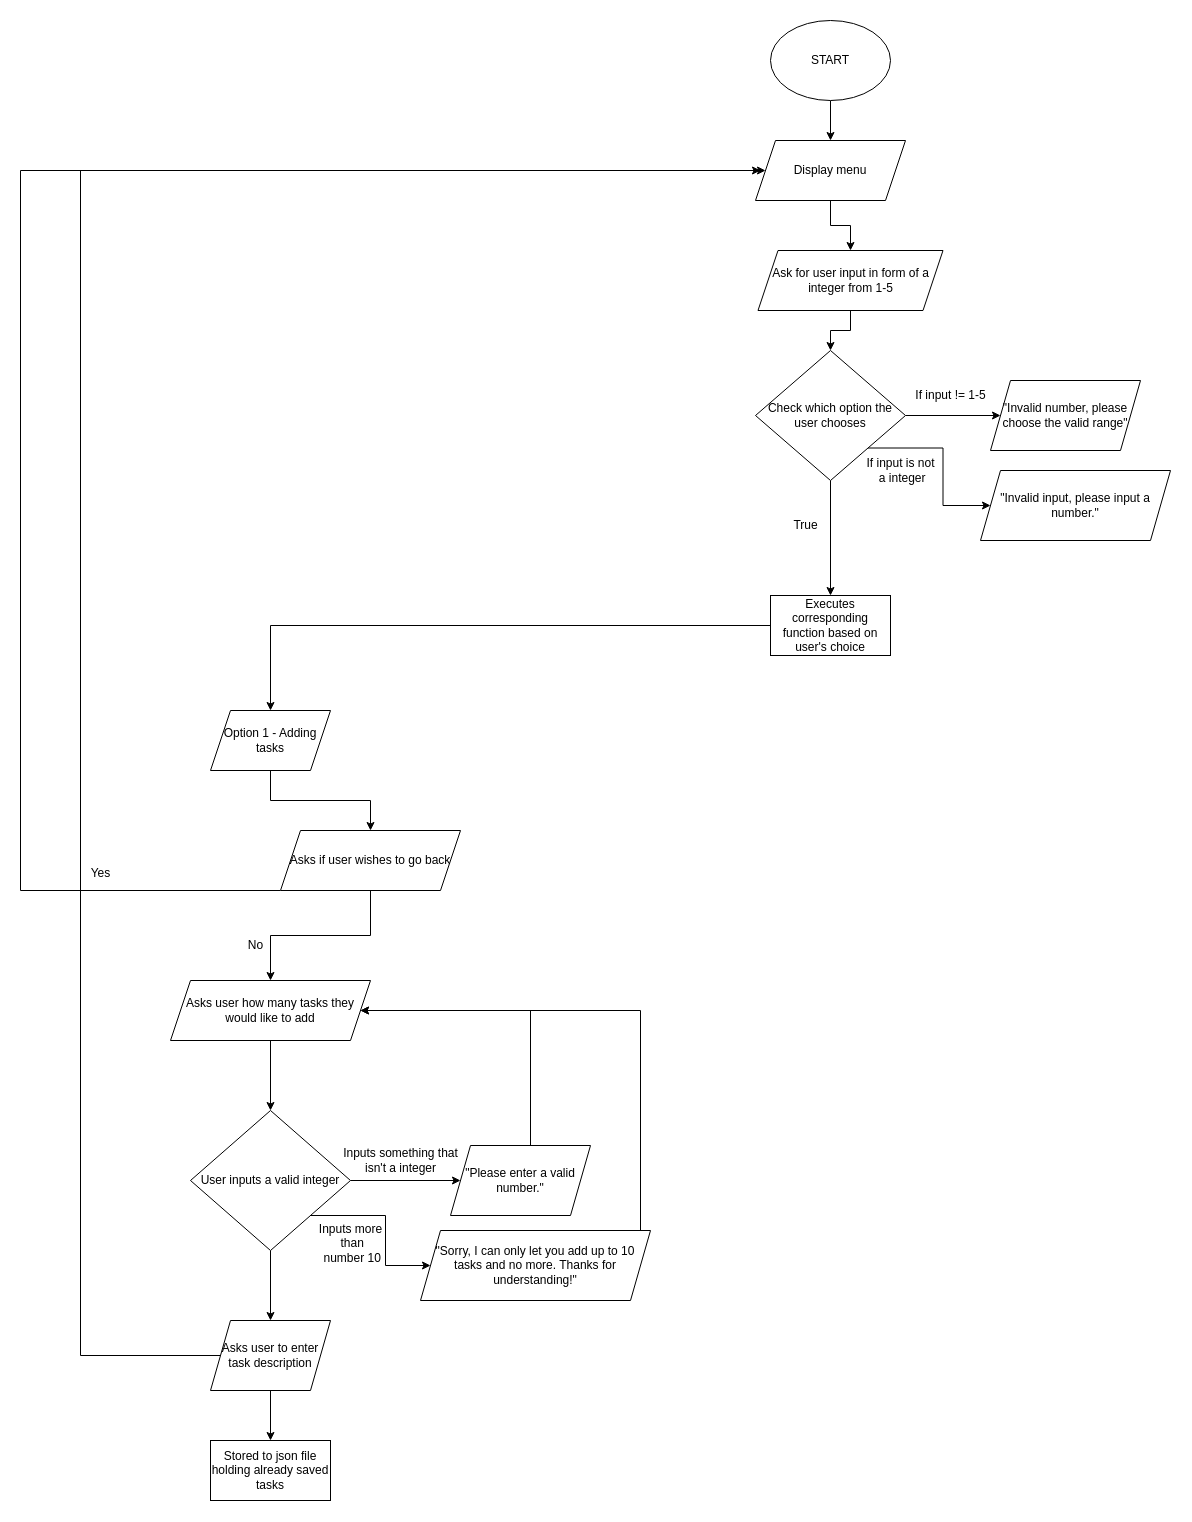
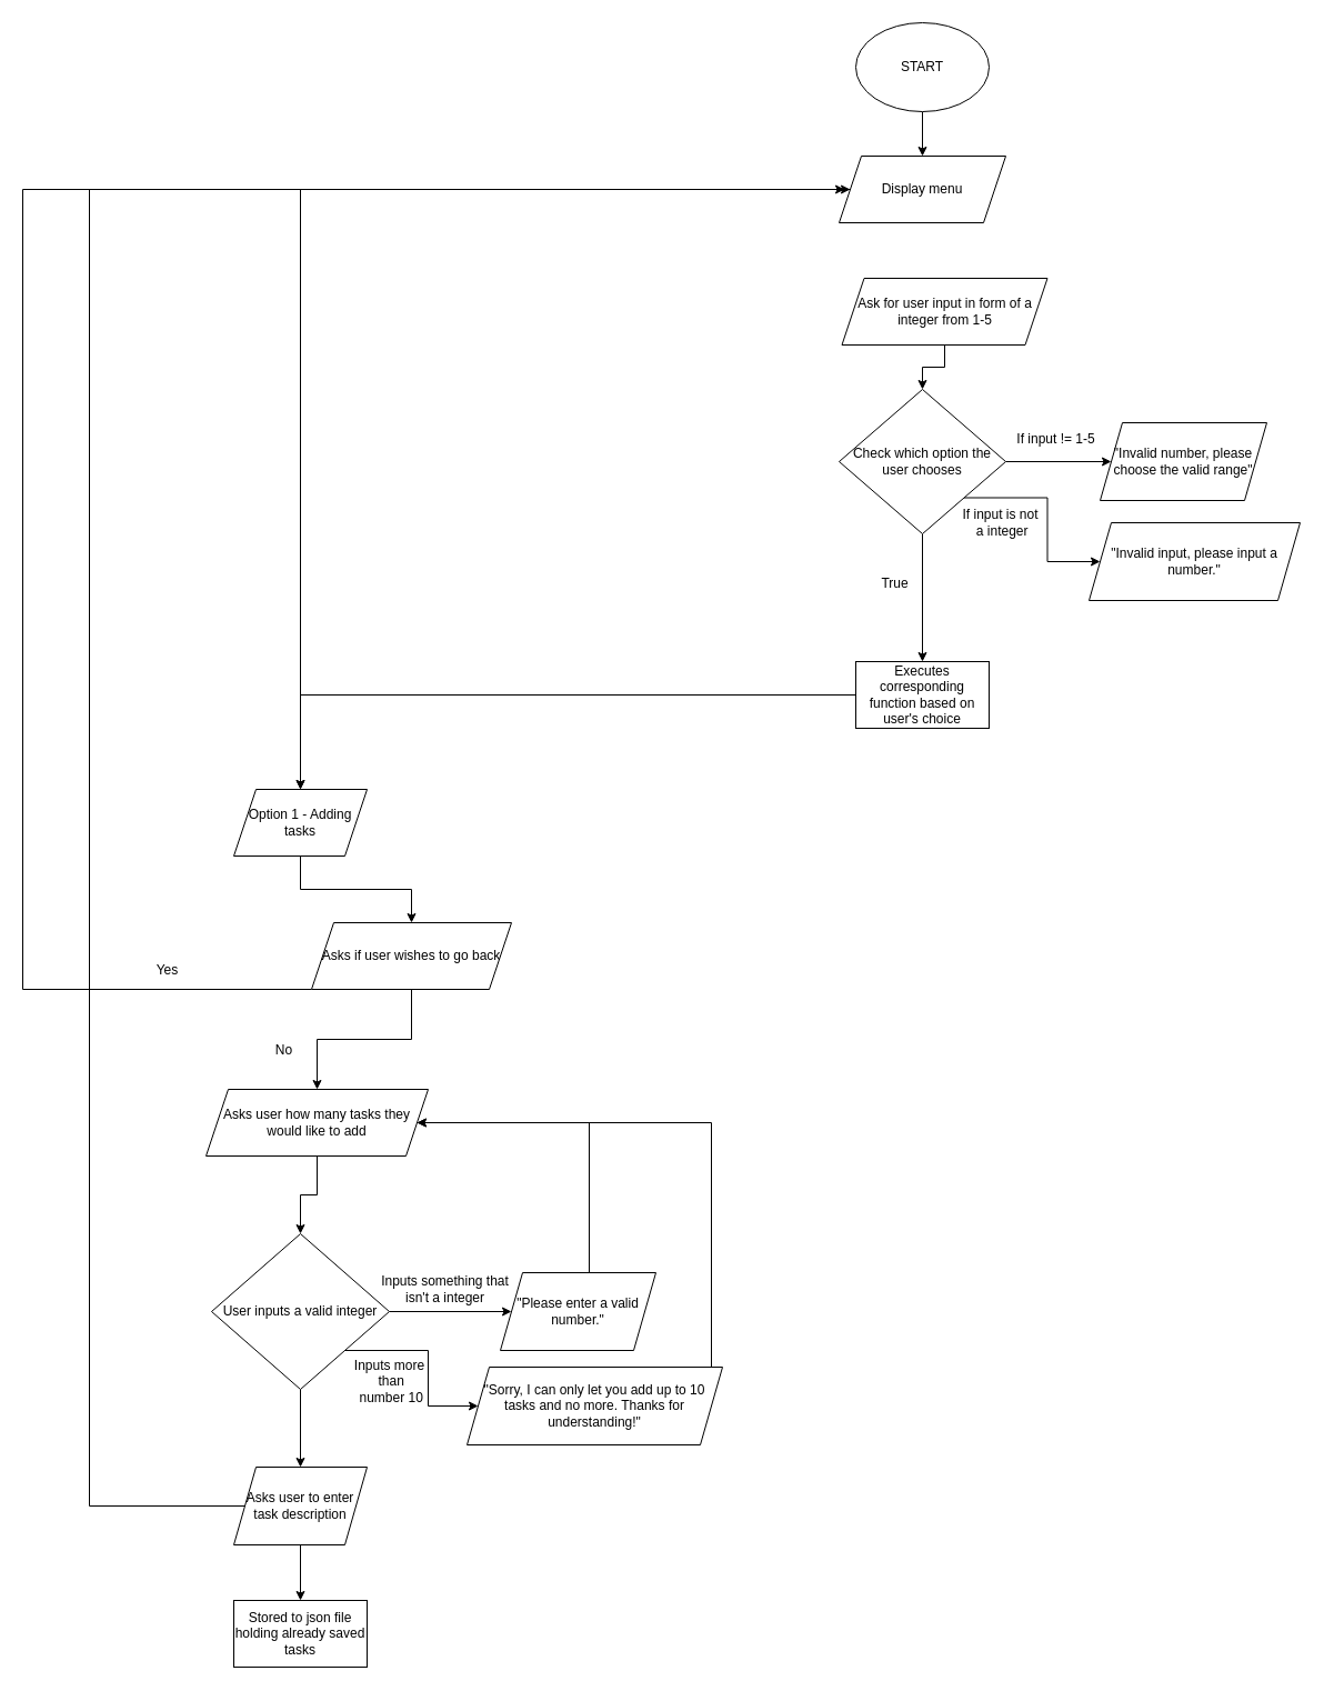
  <mxCell id="0" />
  <mxCell id="1" parent="0" />
  <mxCell id="2" style="edgeStyle=orthogonalEdgeStyle;rounded=0;orthogonalLoop=1;jettySize=auto;html=1;" edge="1" parent="1" source="3" target="5"><mxGeometry relative="1" as="geometry" /></mxCell>
  <mxCell id="3" value="START" style="ellipse;whiteSpace=wrap;html=1;" vertex="1" parent="1"><mxGeometry x="770" y="20" width="120" height="80" as="geometry" /></mxCell>
- <mxCell id="4" value="" style="edgeStyle=orthogonalEdgeStyle;rounded=0;orthogonalLoop=1;jettySize=auto;html=1;" edge="1" parent="1" source="5" target="7"><mxGeometry relative="1" as="geometry" /></mxCell>
+ <mxCell id="4" value="" style="edgeStyle=orthogonalEdgeStyle;rounded=0;orthogonalLoop=1;jettySize=auto;html=1;" edge="1" parent="1" source="5" target="20"><mxGeometry relative="1" as="geometry" /></mxCell>
  <mxCell id="5" value="Display menu" style="shape=parallelogram;perimeter=parallelogramPerimeter;whiteSpace=wrap;html=1;fixedSize=1;" vertex="1" parent="1"><mxGeometry x="755" y="140" width="150" height="60" as="geometry" /></mxCell>
  <mxCell id="6" value="" style="edgeStyle=orthogonalEdgeStyle;rounded=0;orthogonalLoop=1;jettySize=auto;html=1;" edge="1" parent="1" source="7" target="11"><mxGeometry relative="1" as="geometry" /></mxCell>
  <mxCell id="7" value="Ask for user input in form of a integer from 1-5" style="shape=parallelogram;perimeter=parallelogramPerimeter;whiteSpace=wrap;html=1;fixedSize=1;" vertex="1" parent="1"><mxGeometry x="757.5" y="250" width="185" height="60" as="geometry" /></mxCell>
  <mxCell id="8" style="edgeStyle=orthogonalEdgeStyle;rounded=0;orthogonalLoop=1;jettySize=auto;html=1;exitX=1;exitY=0.5;exitDx=0;exitDy=0;entryX=0;entryY=0.5;entryDx=0;entryDy=0;" edge="1" parent="1" source="11" target="12"><mxGeometry relative="1" as="geometry"><mxPoint x="940" y="415" as="targetPoint" /></mxGeometry></mxCell>
  <mxCell id="9" style="edgeStyle=orthogonalEdgeStyle;rounded=0;orthogonalLoop=1;jettySize=auto;html=1;exitX=1;exitY=1;exitDx=0;exitDy=0;entryX=0;entryY=0.5;entryDx=0;entryDy=0;" edge="1" parent="1" source="11" target="15"><mxGeometry relative="1" as="geometry"><mxPoint x="980" y="510" as="targetPoint" /></mxGeometry></mxCell>
  <mxCell id="10" value="" style="edgeStyle=orthogonalEdgeStyle;rounded=0;orthogonalLoop=1;jettySize=auto;html=1;" edge="1" parent="1" source="11" target="17"><mxGeometry relative="1" as="geometry" /></mxCell>
  <mxCell id="11" value="Check which option the user chooses" style="rhombus;whiteSpace=wrap;html=1;" vertex="1" parent="1"><mxGeometry x="755" y="350" width="150" height="130" as="geometry" /></mxCell>
  <mxCell id="12" value="&quot;Invalid number, please choose the valid range&quot;" style="shape=parallelogram;perimeter=parallelogramPerimeter;whiteSpace=wrap;html=1;fixedSize=1;" vertex="1" parent="1"><mxGeometry x="990" y="380" width="150" height="70" as="geometry" /></mxCell>
  <mxCell id="13" value="If input != 1-5" style="text;html=1;align=center;verticalAlign=middle;resizable=0;points=[];autosize=1;strokeColor=none;fillColor=none;" vertex="1" parent="1"><mxGeometry x="905" y="380" width="90" height="30" as="geometry" /></mxCell>
  <mxCell id="14" value="If input is not&lt;div&gt;&amp;nbsp;a integer&lt;/div&gt;" style="text;html=1;align=center;verticalAlign=middle;resizable=0;points=[];autosize=1;strokeColor=none;fillColor=none;" vertex="1" parent="1"><mxGeometry x="855" y="450" width="90" height="40" as="geometry" /></mxCell>
  <mxCell id="15" value="&quot;Invalid input, please input a number.&quot;" style="shape=parallelogram;perimeter=parallelogramPerimeter;whiteSpace=wrap;html=1;fixedSize=1;" vertex="1" parent="1"><mxGeometry x="980" y="470" width="190" height="70" as="geometry" /></mxCell>
  <mxCell id="16" value="" style="edgeStyle=orthogonalEdgeStyle;rounded=0;orthogonalLoop=1;jettySize=auto;html=1;" edge="1" parent="1" source="17" target="20"><mxGeometry relative="1" as="geometry" /></mxCell>
  <mxCell id="17" value="Executes corresponding function based on user's choice" style="whiteSpace=wrap;html=1;" vertex="1" parent="1"><mxGeometry x="770" y="595" width="120" height="60" as="geometry" /></mxCell>
  <mxCell id="18" value="True" style="text;html=1;align=center;verticalAlign=middle;resizable=0;points=[];autosize=1;strokeColor=none;fillColor=none;" vertex="1" parent="1"><mxGeometry x="780" y="510" width="50" height="30" as="geometry" /></mxCell>
  <mxCell id="19" value="" style="edgeStyle=orthogonalEdgeStyle;rounded=0;orthogonalLoop=1;jettySize=auto;html=1;" edge="1" parent="1" source="20" target="23"><mxGeometry relative="1" as="geometry" /></mxCell>
  <mxCell id="20" value="Option 1 - Adding&lt;br&gt;tasks" style="shape=parallelogram;perimeter=parallelogramPerimeter;whiteSpace=wrap;html=1;fixedSize=1;" vertex="1" parent="1"><mxGeometry x="210" y="710" width="120" height="60" as="geometry" /></mxCell>
  <mxCell id="21" style="edgeStyle=orthogonalEdgeStyle;rounded=0;orthogonalLoop=1;jettySize=auto;html=1;entryX=0;entryY=0.5;entryDx=0;entryDy=0;" edge="1" parent="1" source="23" target="5"><mxGeometry relative="1" as="geometry"><Array as="points"><mxPoint x="20" y="890" /><mxPoint x="20" y="170" /></Array></mxGeometry></mxCell>
  <mxCell id="22" style="edgeStyle=orthogonalEdgeStyle;rounded=0;orthogonalLoop=1;jettySize=auto;html=1;exitX=0.5;exitY=1;exitDx=0;exitDy=0;entryX=0.5;entryY=0;entryDx=0;entryDy=0;" edge="1" parent="1" source="23" target="26"><mxGeometry relative="1" as="geometry" /></mxCell>
  <mxCell id="23" value="Asks if user wishes to go back" style="shape=parallelogram;perimeter=parallelogramPerimeter;whiteSpace=wrap;html=1;fixedSize=1;" vertex="1" parent="1"><mxGeometry x="280" y="830" width="180" height="60" as="geometry" /></mxCell>
- <mxCell id="24" value="Yes&lt;div&gt;&lt;br&gt;&lt;/div&gt;" style="text;html=1;align=center;verticalAlign=middle;resizable=0;points=[];autosize=1;strokeColor=none;fillColor=none;" vertex="1" parent="1"><mxGeometry x="80" y="860" width="40" height="40" as="geometry" /></mxCell>
+ <mxCell id="24" value="Yes&lt;div&gt;&lt;br&gt;&lt;/div&gt;" style="text;html=1;align=center;verticalAlign=middle;resizable=0;points=[];autosize=1;strokeColor=none;fillColor=none;" vertex="1" parent="1"><mxGeometry x="130" y="860" width="40" height="40" as="geometry" /></mxCell>
  <mxCell id="25" value="" style="edgeStyle=orthogonalEdgeStyle;rounded=0;orthogonalLoop=1;jettySize=auto;html=1;" edge="1" parent="1" source="26" target="31"><mxGeometry relative="1" as="geometry" /></mxCell>
- <mxCell id="26" value="Asks user how many tasks they would like to add" style="shape=parallelogram;perimeter=parallelogramPerimeter;whiteSpace=wrap;html=1;fixedSize=1;" vertex="1" parent="1"><mxGeometry x="170" y="980" width="200" height="60" as="geometry" /></mxCell>
+ <mxCell id="26" value="Asks user how many tasks they would like to add" style="shape=parallelogram;perimeter=parallelogramPerimeter;whiteSpace=wrap;html=1;fixedSize=1;" vertex="1" parent="1"><mxGeometry x="185" y="980" width="200" height="60" as="geometry" /></mxCell>
  <mxCell id="27" value="No" style="text;html=1;align=center;verticalAlign=middle;resizable=0;points=[];autosize=1;strokeColor=none;fillColor=none;" vertex="1" parent="1"><mxGeometry x="235" y="930" width="40" height="30" as="geometry" /></mxCell>
  <mxCell id="28" value="" style="edgeStyle=orthogonalEdgeStyle;rounded=0;orthogonalLoop=1;jettySize=auto;html=1;" edge="1" parent="1" source="31" target="33"><mxGeometry relative="1" as="geometry" /></mxCell>
  <mxCell id="29" style="edgeStyle=orthogonalEdgeStyle;rounded=0;orthogonalLoop=1;jettySize=auto;html=1;exitX=1;exitY=1;exitDx=0;exitDy=0;entryX=0;entryY=0.5;entryDx=0;entryDy=0;" edge="1" parent="1" source="31" target="36"><mxGeometry relative="1" as="geometry"><mxPoint x="430" y="1270" as="targetPoint" /></mxGeometry></mxCell>
  <mxCell id="30" value="" style="edgeStyle=orthogonalEdgeStyle;rounded=0;orthogonalLoop=1;jettySize=auto;html=1;" edge="1" parent="1" source="31" target="40"><mxGeometry relative="1" as="geometry" /></mxCell>
  <mxCell id="31" value="User inputs a valid integer" style="rhombus;whiteSpace=wrap;html=1;" vertex="1" parent="1"><mxGeometry x="190" y="1110" width="160" height="140" as="geometry" /></mxCell>
  <mxCell id="32" style="edgeStyle=orthogonalEdgeStyle;rounded=0;orthogonalLoop=1;jettySize=auto;html=1;entryX=1;entryY=0.5;entryDx=0;entryDy=0;" edge="1" parent="1" source="33" target="26"><mxGeometry relative="1" as="geometry"><Array as="points"><mxPoint x="530" y="1010" /></Array></mxGeometry></mxCell>
  <mxCell id="33" value="&quot;Please enter a valid number.&quot;" style="shape=parallelogram;perimeter=parallelogramPerimeter;whiteSpace=wrap;html=1;fixedSize=1;" vertex="1" parent="1"><mxGeometry x="450" y="1145" width="140" height="70" as="geometry" /></mxCell>
  <mxCell id="34" value="Inputs something that &lt;br&gt;isn't a integer" style="text;html=1;align=center;verticalAlign=middle;resizable=0;points=[];autosize=1;strokeColor=none;fillColor=none;" vertex="1" parent="1"><mxGeometry x="330" y="1140" width="140" height="40" as="geometry" /></mxCell>
  <mxCell id="35" style="edgeStyle=orthogonalEdgeStyle;rounded=0;orthogonalLoop=1;jettySize=auto;html=1;entryX=1;entryY=0.5;entryDx=0;entryDy=0;" edge="1" parent="1" source="36" target="26"><mxGeometry relative="1" as="geometry"><Array as="points"><mxPoint x="640" y="1010" /></Array></mxGeometry></mxCell>
  <mxCell id="36" value="&quot;Sorry, I can only let you add up to 10 tasks and no more. Thanks for understanding!&quot;" style="shape=parallelogram;perimeter=parallelogramPerimeter;whiteSpace=wrap;html=1;fixedSize=1;" vertex="1" parent="1"><mxGeometry x="420" y="1230" width="230" height="70" as="geometry" /></mxCell>
  <mxCell id="37" value="Inputs more&lt;br&gt;&amp;nbsp;than&lt;br&gt;&amp;nbsp;number 10" style="text;html=1;align=center;verticalAlign=middle;resizable=0;points=[];autosize=1;strokeColor=none;fillColor=none;" vertex="1" parent="1"><mxGeometry x="305" y="1213" width="90" height="60" as="geometry" /></mxCell>
  <mxCell id="38" style="edgeStyle=orthogonalEdgeStyle;rounded=0;orthogonalLoop=1;jettySize=auto;html=1;" edge="1" parent="1" source="40" target="41"><mxGeometry relative="1" as="geometry" /></mxCell>
  <mxCell id="39" style="edgeStyle=orthogonalEdgeStyle;rounded=0;orthogonalLoop=1;jettySize=auto;html=1;" edge="1" parent="1" source="40"><mxGeometry relative="1" as="geometry"><mxPoint x="760" y="170" as="targetPoint" /><Array as="points"><mxPoint x="80" y="1355" /><mxPoint x="80" y="170" /></Array></mxGeometry></mxCell>
  <mxCell id="40" value="Asks user to enter task description" style="shape=parallelogram;perimeter=parallelogramPerimeter;whiteSpace=wrap;html=1;fixedSize=1;" vertex="1" parent="1"><mxGeometry x="210" y="1320" width="120" height="70" as="geometry" /></mxCell>
  <mxCell id="41" value="Stored to json file holding already saved tasks" style="whiteSpace=wrap;html=1;" vertex="1" parent="1"><mxGeometry x="210" y="1440" width="120" height="60" as="geometry" /></mxCell>
